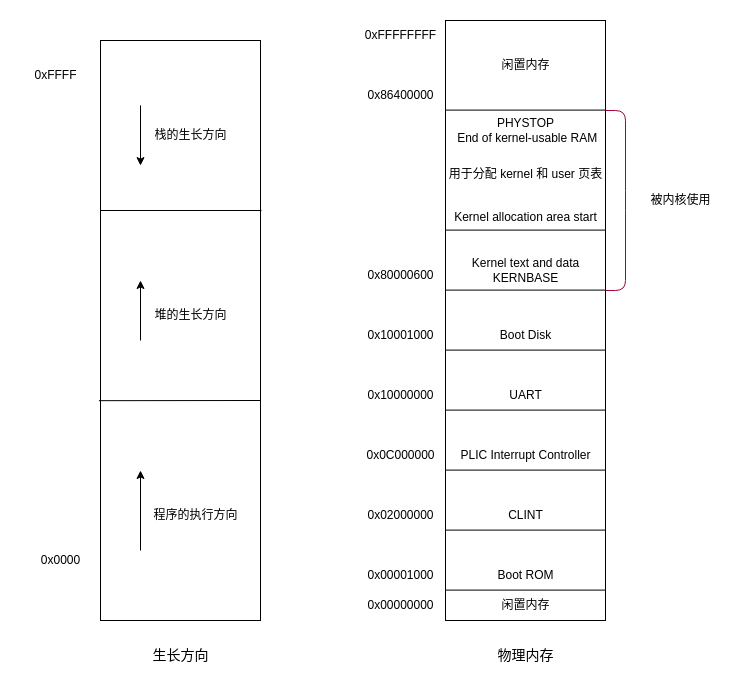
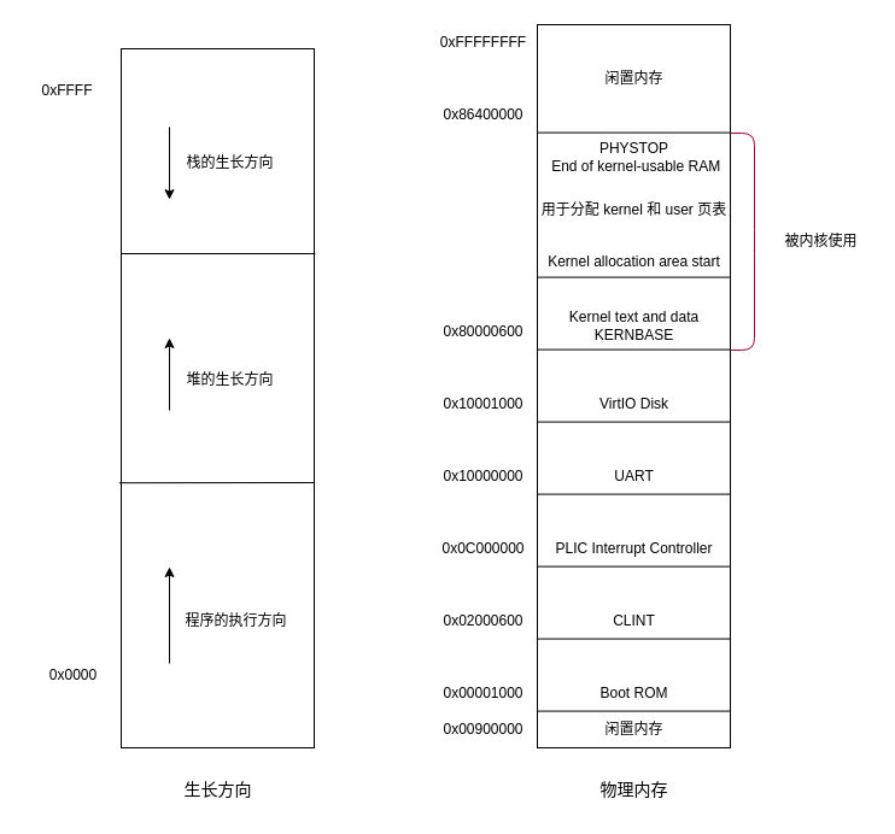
  <mxCell id="0" />
  <mxCell id="1" parent="0" />
  <mxCell id="2" value="" style="rounded=0;whiteSpace=wrap;html=1;" parent="1" vertex="1"><mxGeometry x="100" y="40" width="160" height="580" as="geometry" /></mxCell>
  <mxCell id="3" value="0x0000" style="text;html=1;align=center;verticalAlign=middle;resizable=0;points=[];autosize=1;strokeColor=none;fillColor=none;" parent="1" vertex="1"><mxGeometry x="30" y="545" width="60" height="30" as="geometry" /></mxCell>
  <mxCell id="4" value="0xFFFF" style="text;html=1;align=center;verticalAlign=middle;resizable=0;points=[];autosize=1;strokeColor=none;fillColor=none;" parent="1" vertex="1"><mxGeometry x="20" y="60" width="70" height="30" as="geometry" /></mxCell>
  <mxCell id="5" value="" style="endArrow=none;html=1;rounded=0;exitX=-0.006;exitY=0.478;exitDx=0;exitDy=0;exitPerimeter=0;entryX=1;entryY=0.478;entryDx=0;entryDy=0;entryPerimeter=0;" parent="1" edge="1"><mxGeometry width="50" height="50" relative="1" as="geometry"><mxPoint x="100" y="210" as="sourcePoint" /><mxPoint x="260.96" y="210" as="targetPoint" /></mxGeometry></mxCell>
  <mxCell id="6" value="栈的生长方向" style="text;html=1;align=center;verticalAlign=middle;resizable=0;points=[];autosize=1;strokeColor=none;fillColor=none;" parent="1" vertex="1"><mxGeometry x="140" y="120" width="100" height="30" as="geometry" /></mxCell>
  <mxCell id="7" value="" style="endArrow=classic;html=1;rounded=0;exitX=0.625;exitY=0.379;exitDx=0;exitDy=0;exitPerimeter=0;" parent="1" edge="1"><mxGeometry width="50" height="50" relative="1" as="geometry"><mxPoint x="140" y="104.91" as="sourcePoint" /><mxPoint x="140" y="165.09" as="targetPoint" /></mxGeometry></mxCell>
  <mxCell id="8" value="" style="endArrow=classic;html=1;rounded=0;" parent="1" edge="1"><mxGeometry width="50" height="50" relative="1" as="geometry"><mxPoint x="140" y="340" as="sourcePoint" /><mxPoint x="140" y="280" as="targetPoint" /></mxGeometry></mxCell>
  <mxCell id="9" value="" style="endArrow=none;html=1;rounded=0;exitX=-0.01;exitY=0.621;exitDx=0;exitDy=0;exitPerimeter=0;" parent="1" source="2" edge="1"><mxGeometry width="50" height="50" relative="1" as="geometry"><mxPoint x="150" y="370" as="sourcePoint" /><mxPoint x="260" y="400" as="targetPoint" /></mxGeometry></mxCell>
  <mxCell id="10" value="堆的生长方向" style="text;html=1;align=center;verticalAlign=middle;resizable=0;points=[];autosize=1;strokeColor=none;fillColor=none;" parent="1" vertex="1"><mxGeometry x="140" y="300" width="100" height="30" as="geometry" /></mxCell>
  <mxCell id="11" value="" style="endArrow=classic;html=1;rounded=0;" parent="1" edge="1"><mxGeometry width="50" height="50" relative="1" as="geometry"><mxPoint x="140" y="550" as="sourcePoint" /><mxPoint x="140" y="470" as="targetPoint" /></mxGeometry></mxCell>
  <mxCell id="12" value="程序的执行方向" style="text;html=1;align=center;verticalAlign=middle;resizable=0;points=[];autosize=1;strokeColor=none;fillColor=none;" parent="1" vertex="1"><mxGeometry x="140" y="500" width="110" height="30" as="geometry" /></mxCell>
  <mxCell id="13" value="生长方向" style="text;html=1;align=center;verticalAlign=middle;resizable=0;points=[];autosize=1;strokeColor=none;fillColor=none;fontSize=14;" parent="1" vertex="1"><mxGeometry x="140" y="640" width="80" height="30" as="geometry" /></mxCell>
  <mxCell id="14" value="" style="rounded=0;whiteSpace=wrap;html=1;" parent="1" vertex="1"><mxGeometry x="445" y="20" width="160" height="600" as="geometry" /></mxCell>
  <mxCell id="15" value="0x00001000" style="text;html=1;align=center;verticalAlign=middle;resizable=0;points=[];autosize=1;strokeColor=none;fillColor=none;" parent="1" vertex="1"><mxGeometry x="355" y="560" width="90" height="30" as="geometry" /></mxCell>
  <mxCell id="16" value="0xFFFFFFFF" style="text;html=1;align=center;verticalAlign=middle;resizable=0;points=[];autosize=1;strokeColor=none;fillColor=none;" parent="1" vertex="1"><mxGeometry x="355" y="20" width="90" height="30" as="geometry" /></mxCell>
  <mxCell id="17" value="物理内存" style="text;html=1;align=center;verticalAlign=middle;resizable=0;points=[];autosize=1;strokeColor=none;fillColor=none;fontSize=14;" parent="1" vertex="1"><mxGeometry x="485" y="640" width="80" height="30" as="geometry" /></mxCell>
  <mxCell id="18" value="" style="endArrow=none;html=1;rounded=0;" parent="1" edge="1"><mxGeometry width="50" height="50" relative="1" as="geometry"><mxPoint x="445" y="589.6" as="sourcePoint" /><mxPoint x="605" y="589.6" as="targetPoint" /></mxGeometry></mxCell>
  <mxCell id="19" value="" style="endArrow=none;html=1;rounded=0;" parent="1" edge="1"><mxGeometry width="50" height="50" relative="1" as="geometry"><mxPoint x="445" y="529.6" as="sourcePoint" /><mxPoint x="605" y="529.6" as="targetPoint" /></mxGeometry></mxCell>
  <mxCell id="20" value="" style="endArrow=none;html=1;rounded=0;" parent="1" edge="1"><mxGeometry width="50" height="50" relative="1" as="geometry"><mxPoint x="445" y="469.6" as="sourcePoint" /><mxPoint x="605" y="469.6" as="targetPoint" /></mxGeometry></mxCell>
  <mxCell id="21" value="" style="endArrow=none;html=1;rounded=0;" parent="1" edge="1"><mxGeometry width="50" height="50" relative="1" as="geometry"><mxPoint x="445" y="409.6" as="sourcePoint" /><mxPoint x="605" y="409.6" as="targetPoint" /></mxGeometry></mxCell>
  <mxCell id="22" value="" style="endArrow=none;html=1;rounded=0;" parent="1" edge="1"><mxGeometry width="50" height="50" relative="1" as="geometry"><mxPoint x="445" y="349.6" as="sourcePoint" /><mxPoint x="605" y="349.6" as="targetPoint" /></mxGeometry></mxCell>
  <mxCell id="23" value="" style="endArrow=none;html=1;rounded=0;" parent="1" edge="1"><mxGeometry width="50" height="50" relative="1" as="geometry"><mxPoint x="445" y="289.6" as="sourcePoint" /><mxPoint x="605" y="289.6" as="targetPoint" /></mxGeometry></mxCell>
  <mxCell id="24" value="" style="endArrow=none;html=1;rounded=0;" parent="1" edge="1"><mxGeometry width="50" height="50" relative="1" as="geometry"><mxPoint x="445" y="229.6" as="sourcePoint" /><mxPoint x="605" y="229.6" as="targetPoint" /></mxGeometry></mxCell>
  <mxCell id="25" value="" style="endArrow=none;html=1;rounded=0;" parent="1" edge="1"><mxGeometry width="50" height="50" relative="1" as="geometry"><mxPoint x="445" y="109.6" as="sourcePoint" /><mxPoint x="605" y="109.6" as="targetPoint" /></mxGeometry></mxCell>
- <mxCell id="26" value="0x02000000" style="text;html=1;align=center;verticalAlign=middle;resizable=0;points=[];autosize=1;strokeColor=none;fillColor=none;" vertex="1" parent="1"><mxGeometry x="355" y="500" width="90" height="30" as="geometry" /></mxCell>
+ <mxCell id="26" value="0x02000600" style="text;html=1;align=center;verticalAlign=middle;resizable=0;points=[];autosize=1;strokeColor=none;fillColor=none;" vertex="1" parent="1"><mxGeometry x="355" y="500" width="90" height="30" as="geometry" /></mxCell>
  <mxCell id="27" value="0x0C000000" style="text;html=1;align=center;verticalAlign=middle;resizable=0;points=[];autosize=1;strokeColor=none;fillColor=none;" vertex="1" parent="1"><mxGeometry x="355" y="440" width="90" height="30" as="geometry" /></mxCell>
  <mxCell id="28" value="0x10000000" style="text;html=1;align=center;verticalAlign=middle;resizable=0;points=[];autosize=1;strokeColor=none;fillColor=none;" vertex="1" parent="1"><mxGeometry x="355" y="380" width="90" height="30" as="geometry" /></mxCell>
  <mxCell id="29" value="0x10001000" style="text;html=1;align=center;verticalAlign=middle;resizable=0;points=[];autosize=1;strokeColor=none;fillColor=none;" vertex="1" parent="1"><mxGeometry x="355" y="320" width="90" height="30" as="geometry" /></mxCell>
  <mxCell id="30" value="0x80000600" style="text;html=1;align=center;verticalAlign=middle;resizable=0;points=[];autosize=1;strokeColor=none;fillColor=none;" vertex="1" parent="1"><mxGeometry x="355" y="260" width="90" height="30" as="geometry" /></mxCell>
  <mxCell id="31" value="闲置内存" style="text;html=1;align=center;verticalAlign=middle;resizable=0;points=[];autosize=1;strokeColor=none;fillColor=none;" vertex="1" parent="1"><mxGeometry x="490" y="590" width="70" height="30" as="geometry" /></mxCell>
  <mxCell id="32" value="Boot ROM" style="text;html=1;align=center;verticalAlign=middle;resizable=0;points=[];autosize=1;strokeColor=none;fillColor=none;" vertex="1" parent="1"><mxGeometry x="485" y="560" width="80" height="30" as="geometry" /></mxCell>
  <mxCell id="33" value="CLINT" style="text;html=1;align=center;verticalAlign=middle;resizable=0;points=[];autosize=1;strokeColor=none;fillColor=none;" vertex="1" parent="1"><mxGeometry x="495" y="500" width="60" height="30" as="geometry" /></mxCell>
  <mxCell id="34" value="PLIC Interrupt Controller" style="text;html=1;align=center;verticalAlign=middle;resizable=0;points=[];autosize=1;strokeColor=none;fillColor=none;" vertex="1" parent="1"><mxGeometry x="450" y="440" width="150" height="30" as="geometry" /></mxCell>
  <mxCell id="35" value="UART" style="text;html=1;align=center;verticalAlign=middle;resizable=0;points=[];autosize=1;strokeColor=none;fillColor=none;" vertex="1" parent="1"><mxGeometry x="495" y="380" width="60" height="30" as="geometry" /></mxCell>
- <mxCell id="36" value="Boot Disk" style="text;html=1;align=center;verticalAlign=middle;resizable=0;points=[];autosize=1;strokeColor=none;fillColor=none;" vertex="1" parent="1"><mxGeometry x="485" y="320" width="80" height="30" as="geometry" /></mxCell>
+ <mxCell id="36" value="VirtIO Disk" style="text;html=1;align=center;verticalAlign=middle;resizable=0;points=[];autosize=1;strokeColor=none;fillColor=none;" vertex="1" parent="1"><mxGeometry x="485" y="320" width="80" height="30" as="geometry" /></mxCell>
  <mxCell id="37" value="&lt;div&gt;Kernel text and data&lt;/div&gt;KERNBASE" style="text;html=1;align=center;verticalAlign=middle;resizable=0;points=[];autosize=1;strokeColor=none;fillColor=none;" vertex="1" parent="1"><mxGeometry x="460" y="250" width="130" height="40" as="geometry" /></mxCell>
  <mxCell id="38" value="&lt;div&gt;&lt;br&gt;&lt;/div&gt;&lt;div&gt;Kernel allocation&amp;nbsp;&lt;span style=&quot;background-color: transparent; color: light-dark(rgb(0, 0, 0), rgb(255, 255, 255));&quot;&gt;area start&lt;/span&gt;&lt;/div&gt;" style="text;html=1;align=center;verticalAlign=middle;resizable=0;points=[];autosize=1;strokeColor=none;fillColor=none;" vertex="1" parent="1"><mxGeometry x="440" y="189" width="170" height="40" as="geometry" /></mxCell>
  <mxCell id="39" value="&lt;div&gt;PHYSTOP&lt;br&gt;&amp;nbsp;End of&amp;nbsp;&lt;span style=&quot;background-color: transparent; color: light-dark(rgb(0, 0, 0), rgb(255, 255, 255));&quot;&gt;kernel-usable RAM&lt;/span&gt;&lt;/div&gt;" style="text;html=1;align=center;verticalAlign=middle;resizable=0;points=[];autosize=1;strokeColor=none;fillColor=none;" vertex="1" parent="1"><mxGeometry x="440" y="110" width="170" height="40" as="geometry" /></mxCell>
- <mxCell id="40" value="0x00000000" style="text;html=1;align=center;verticalAlign=middle;resizable=0;points=[];autosize=1;strokeColor=none;fillColor=none;" vertex="1" parent="1"><mxGeometry x="355" y="590" width="90" height="30" as="geometry" /></mxCell>
+ <mxCell id="40" value="0x00900000" style="text;html=1;align=center;verticalAlign=middle;resizable=0;points=[];autosize=1;strokeColor=none;fillColor=none;" vertex="1" parent="1"><mxGeometry x="355" y="590" width="90" height="30" as="geometry" /></mxCell>
  <mxCell id="41" value="" style="shape=curlyBracket;whiteSpace=wrap;html=1;rounded=1;flipH=1;labelPosition=right;verticalLabelPosition=middle;align=left;verticalAlign=middle;size=0;fillColor=#d80073;strokeColor=#A50040;fontColor=#ffffff;" vertex="1" parent="1"><mxGeometry x="605" y="110" width="20" height="180" as="geometry" /></mxCell>
  <mxCell id="42" value="被内核使用" style="text;html=1;align=center;verticalAlign=middle;resizable=0;points=[];autosize=1;strokeColor=none;fillColor=none;" vertex="1" parent="1"><mxGeometry x="640" y="185" width="80" height="30" as="geometry" /></mxCell>
  <mxCell id="43" value="0x86400000" style="text;html=1;align=center;verticalAlign=middle;resizable=0;points=[];autosize=1;strokeColor=none;fillColor=none;" vertex="1" parent="1"><mxGeometry x="355" y="80" width="90" height="30" as="geometry" /></mxCell>
  <mxCell id="44" value="闲置内存" style="text;html=1;align=center;verticalAlign=middle;resizable=0;points=[];autosize=1;strokeColor=none;fillColor=none;" vertex="1" parent="1"><mxGeometry x="490" y="50" width="70" height="30" as="geometry" /></mxCell>
  <mxCell id="45" value="用于分配 kernel 和 user 页表" style="text;html=1;align=center;verticalAlign=middle;resizable=0;points=[];autosize=1;strokeColor=none;fillColor=none;" vertex="1" parent="1"><mxGeometry x="435" y="159" width="180" height="30" as="geometry" /></mxCell>
